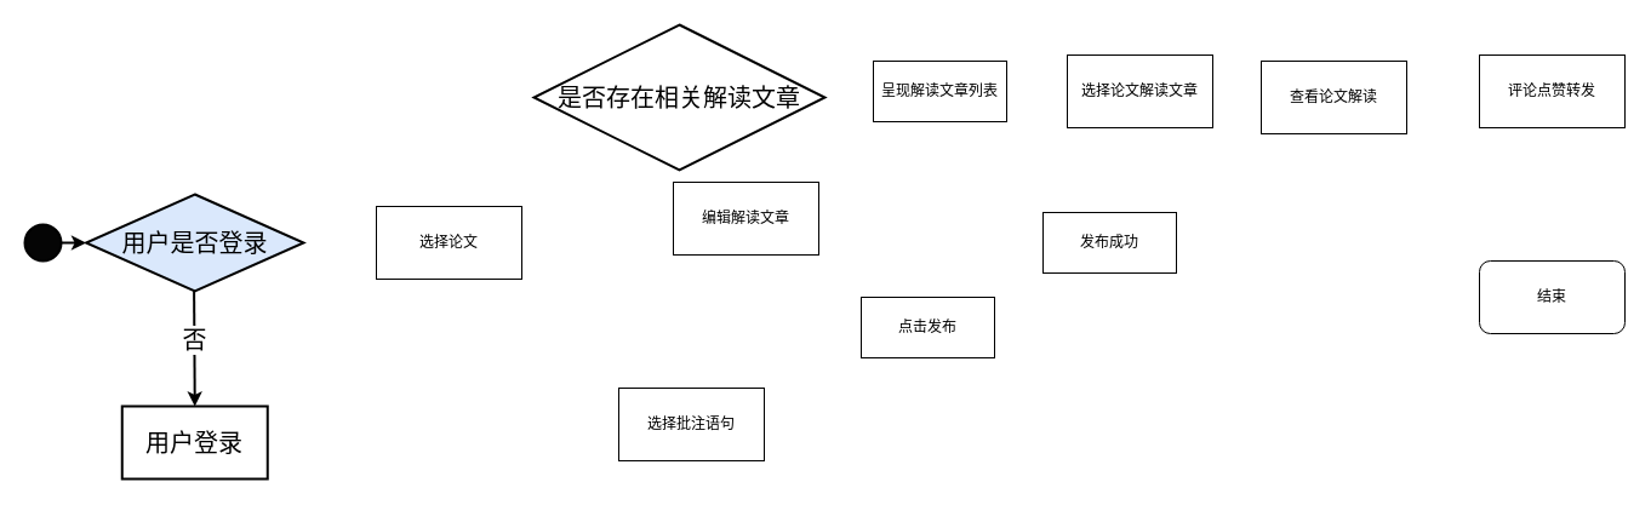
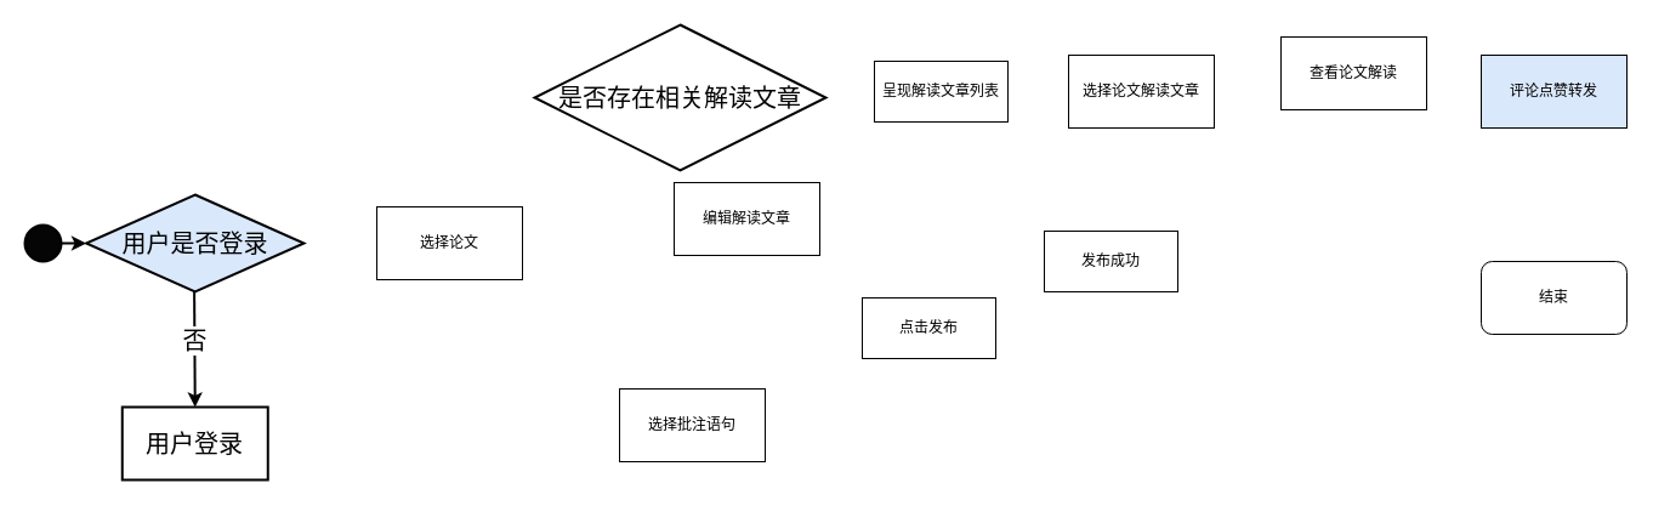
  <mxCell id="0" />
  <mxCell id="1" parent="0" />
  <mxCell id="2" value="" style="ellipse;whiteSpace=wrap;html=1;aspect=fixed;fillColor=#050505;strokeWidth=2;spacing=2;fontSize=20;fontColor=default;labelBackgroundColor=none;horizontal=1;" vertex="1" parent="1"><mxGeometry x="20" y="185" width="30" height="30" as="geometry" /></mxCell>
  <mxCell id="3" value="&lt;font style=&quot;font-size: 20px;&quot;&gt;用户是否登录&lt;/font&gt;" style="rhombus;whiteSpace=wrap;html=1;strokeWidth=2;spacing=2;fontSize=20;fontColor=default;labelBackgroundColor=none;horizontal=1;fillColor=#dae8fc;" vertex="1" parent="1"><mxGeometry x="70.53" y="160" width="179.47" height="80" as="geometry" /></mxCell>
  <mxCell id="4" value="" style="group;strokeWidth=2;spacing=2;fontSize=20;fontColor=default;labelBackgroundColor=none;horizontal=1;" vertex="1" connectable="0" parent="1"><mxGeometry x="100.26" y="335" width="120" height="60" as="geometry" /></mxCell>
  <mxCell id="5" value="&lt;font style=&quot;font-size: 20px;&quot;&gt;用户登录&lt;/font&gt;" style="rounded=0;whiteSpace=wrap;html=1;strokeWidth=2;spacing=2;fontSize=20;fontColor=default;labelBackgroundColor=none;horizontal=1;" vertex="1" parent="4"><mxGeometry width="120" height="60" as="geometry" /></mxCell>
  <mxCell id="6" value="" style="endArrow=classic;html=1;rounded=0;strokeWidth=2;spacing=2;fontSize=20;fontColor=default;labelBackgroundColor=none;horizontal=1;entryX=0.5;entryY=0;entryDx=0;entryDy=0;" edge="1" parent="1" target="5"><mxGeometry width="50" height="50" relative="1" as="geometry"><mxPoint x="159.6" y="240" as="sourcePoint" /><mxPoint x="160" y="310" as="targetPoint" /></mxGeometry></mxCell>
  <mxCell id="7" value="否" style="edgeLabel;html=1;align=center;verticalAlign=middle;resizable=0;points=[];fontSize=20;" vertex="1" connectable="0" parent="6"><mxGeometry x="-0.162" relative="1" as="geometry"><mxPoint as="offset" /></mxGeometry></mxCell>
  <mxCell id="8" value="" style="endArrow=classic;html=1;rounded=0;exitX=1;exitY=0.5;exitDx=0;exitDy=0;entryX=0;entryY=0.5;entryDx=0;entryDy=0;strokeWidth=2;spacing=2;fontSize=20;fontColor=default;labelBackgroundColor=none;horizontal=1;" edge="1" parent="1" source="2" target="3"><mxGeometry width="50" height="50" relative="1" as="geometry"><mxPoint x="340.53" y="350" as="sourcePoint" /><mxPoint x="390.53" y="300" as="targetPoint" /></mxGeometry></mxCell>
  <mxCell id="9" value="选择论文" style="rounded=0;whiteSpace=wrap;html=1;" vertex="1" parent="1"><mxGeometry x="310" y="170" width="120" height="60" as="geometry" /></mxCell>
  <mxCell id="10" value="编辑解读文章" style="rounded=0;whiteSpace=wrap;html=1;" vertex="1" parent="1"><mxGeometry x="555" y="150" width="120" height="60" as="geometry" /></mxCell>
  <mxCell id="11" value="选择批注语句" style="rounded=0;whiteSpace=wrap;html=1;" vertex="1" parent="1"><mxGeometry x="510" y="320" width="120" height="60" as="geometry" /></mxCell>
  <mxCell id="12" value="&lt;font style=&quot;font-size: 20px;&quot;&gt;是否存在相关解读文章&lt;/font&gt;" style="rhombus;whiteSpace=wrap;html=1;strokeWidth=2;spacing=2;fontSize=20;fontColor=default;labelBackgroundColor=none;horizontal=1;" vertex="1" parent="1"><mxGeometry x="440" y="20" width="240" height="120" as="geometry" /></mxCell>
  <mxCell id="13" value="呈现解读文章列表" style="rounded=0;whiteSpace=wrap;html=1;" vertex="1" parent="1"><mxGeometry x="720" y="50" width="110" height="50" as="geometry" /></mxCell>
  <mxCell id="14" value="选择论文解读文章" style="rounded=0;whiteSpace=wrap;html=1;" vertex="1" parent="1"><mxGeometry x="880" y="45" width="120" height="60" as="geometry" /></mxCell>
- <mxCell id="15" value="查看论文解读" style="rounded=0;whiteSpace=wrap;html=1;" vertex="1" parent="1"><mxGeometry x="1040" y="50" width="120" height="60" as="geometry" /></mxCell>
- <mxCell id="16" value="评论点赞转发" style="rounded=0;whiteSpace=wrap;html=1;" vertex="1" parent="1"><mxGeometry x="1220" y="45" width="120" height="60" as="geometry" /></mxCell>
+ <mxCell id="15" value="查看论文解读" style="rounded=0;whiteSpace=wrap;html=1;" vertex="1" parent="1"><mxGeometry x="1055" y="30" width="120" height="60" as="geometry" /></mxCell>
+ <mxCell id="16" value="评论点赞转发" style="rounded=0;whiteSpace=wrap;html=1;fillColor=#dae8fc;" vertex="1" parent="1"><mxGeometry x="1220" y="45" width="120" height="60" as="geometry" /></mxCell>
  <mxCell id="17" value="点击发布" style="rounded=0;whiteSpace=wrap;html=1;" vertex="1" parent="1"><mxGeometry x="710" y="245" width="110" height="50" as="geometry" /></mxCell>
- <mxCell id="18" value="发布成功" style="rounded=0;whiteSpace=wrap;html=1;" vertex="1" parent="1"><mxGeometry x="860" y="175" width="110" height="50" as="geometry" /></mxCell>
+ <mxCell id="18" value="发布成功" style="rounded=0;whiteSpace=wrap;html=1;" vertex="1" parent="1"><mxGeometry x="860" y="190" width="110" height="50" as="geometry" /></mxCell>
  <mxCell id="19" value="结束" style="rounded=1;whiteSpace=wrap;html=1;" vertex="1" parent="1"><mxGeometry x="1220" y="215" width="120" height="60" as="geometry" /></mxCell>
